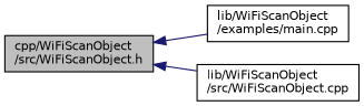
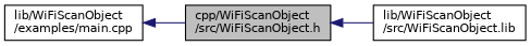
  digraph {
    rankdir=LR
    node [color=black fillcolor=white fontname=Helvetica fontsize=10 shape=record style=filled]
    edge [color=midnightblue dir=back fontname=Helvetica fontsize=10 labelfontname=Helvetica labelfontsize=10 style=solid]
    n1 [fillcolor=grey75 fontcolor=black height=0.2 label="cpp/WiFiScanObject\l/src/WiFiScanObject.h" width=0.4]
    n2 [height=0.2 label="lib/WiFiScanObject\l/examples/main.cpp" width=0.4]
-   n3 [height=0.2 label="lib/WiFiScanObject\l/src/WiFiScanObject.cpp" width=0.4]
-   n1 -> n2
+   n3 [height=0.2 label="lib/WiFiScanObject\l/src/WiFiScanObject.lib" width=0.4]
+   n2 -> n1
    n1 -> n3
  }
